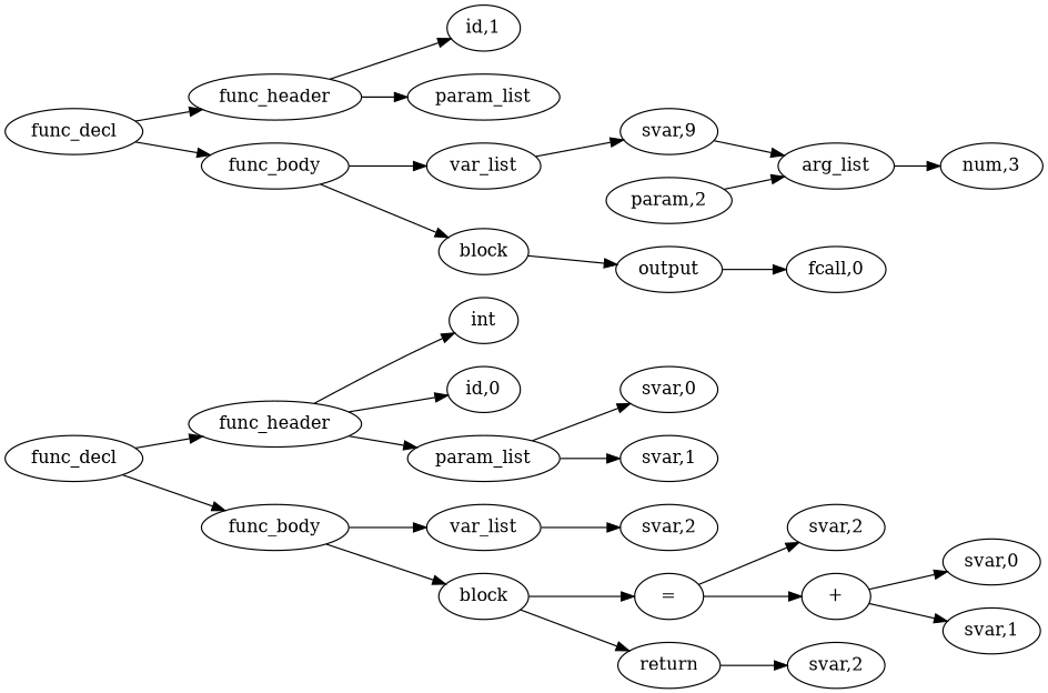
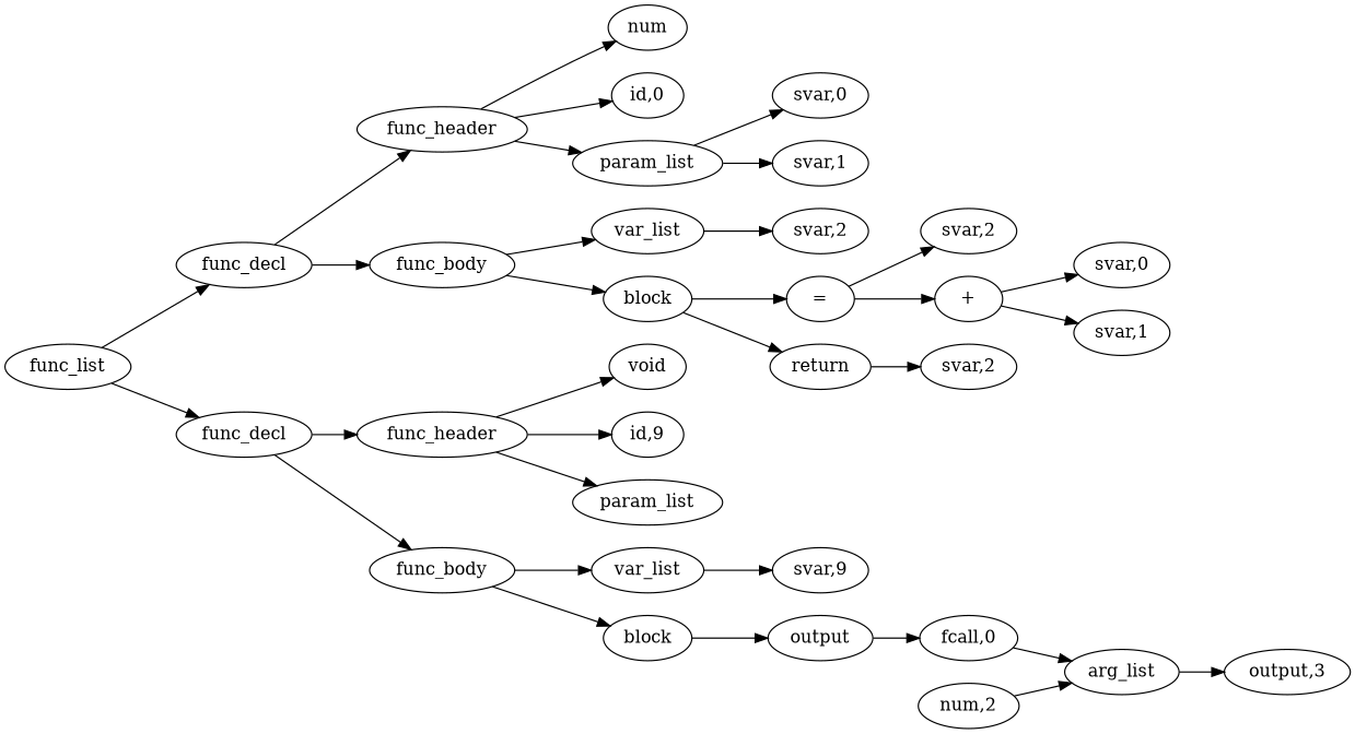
  digraph {
    ordering=out
    rankdir=LR
+   n1 [label=func_list]
    n2 [label=func_decl]
    n3 [label=func_decl]
    n4 [label=func_header]
    n5 [label=func_body]
    n6 [label=func_header]
    n7 [label=func_body]
-   n8 [label=int]
+   n8 [label=num]
    n9 [label="id,0"]
    n10 [label=param_list]
    n11 [label=var_list]
    n12 [label=block]
    n13 [label="svar,0"]
    n14 [label="svar,1"]
    n15 [label="svar,2"]
    n16 [label="="]
    n17 [label=return]
    n18 [label="svar,2"]
    n19 [label="+"]
    n20 [label="svar,2"]
    n21 [label="svar,0"]
    n22 [label="svar,1"]
-   n24 [label="id,1"]
+   n23 [label=void]
+   n24 [label="id,9"]
    n25 [label=param_list]
    n26 [label=var_list]
    n27 [label=block]
    n28 [label="svar,9"]
    n29 [label=output]
    n30 [label="fcall,0"]
    n31 [label=arg_list]
-   n32 [label="num,3"]
-   n33 [label="param,2"]
+   n32 [label="output,3"]
+   n33 [label="num,2"]
+   n1 -> n2
+   n1 -> n3
    n2 -> n4
    n2 -> n5
    n3 -> n6
    n3 -> n7
    n4 -> n8
    n4 -> n9
    n4 -> n10
    n5 -> n11
    n5 -> n12
+   n6 -> n23
    n6 -> n24
    n6 -> n25
    n7 -> n26
    n7 -> n27
    n10 -> n13
    n10 -> n14
    n11 -> n15
    n12 -> n16
    n12 -> n17
    n16 -> n18
    n16 -> n19
    n17 -> n20
    n19 -> n21
    n19 -> n22
    n26 -> n28
    n27 -> n29
    n29 -> n30
-   n28 -> n31
+   n30 -> n31
    n31 -> n32
    n33 -> n31
  }
